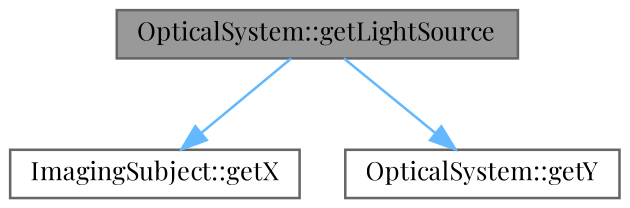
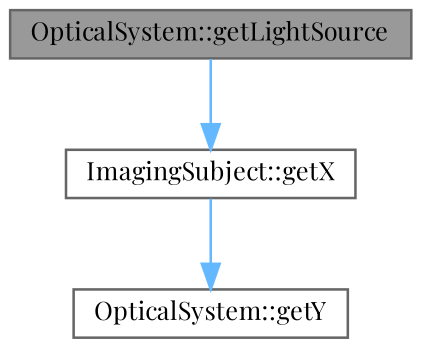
  digraph {
    fontname="Playfair Display"
    rankdir=TB
    node [color=grey40 fillcolor=white fontname="Playfair Display" fontsize=10 shape=box style=filled]
    edge [color=steelblue1 fontname="Playfair Display" fontsize=10 labelfontname=Helvetica labelfontsize=10 style=solid]
    n1 [color=gray40 fillcolor=grey60 fontcolor=black height=0.2 label="OpticalSystem::getLightSource" width=0.4]
    n2 [height=0.2 label="ImagingSubject::getX" width=0.4]
    n3 [height=0.2 label="OpticalSystem::getY" width=0.4]
    n1 -> n2
-   n1 -> n3
+   n2 -> n3
  }
